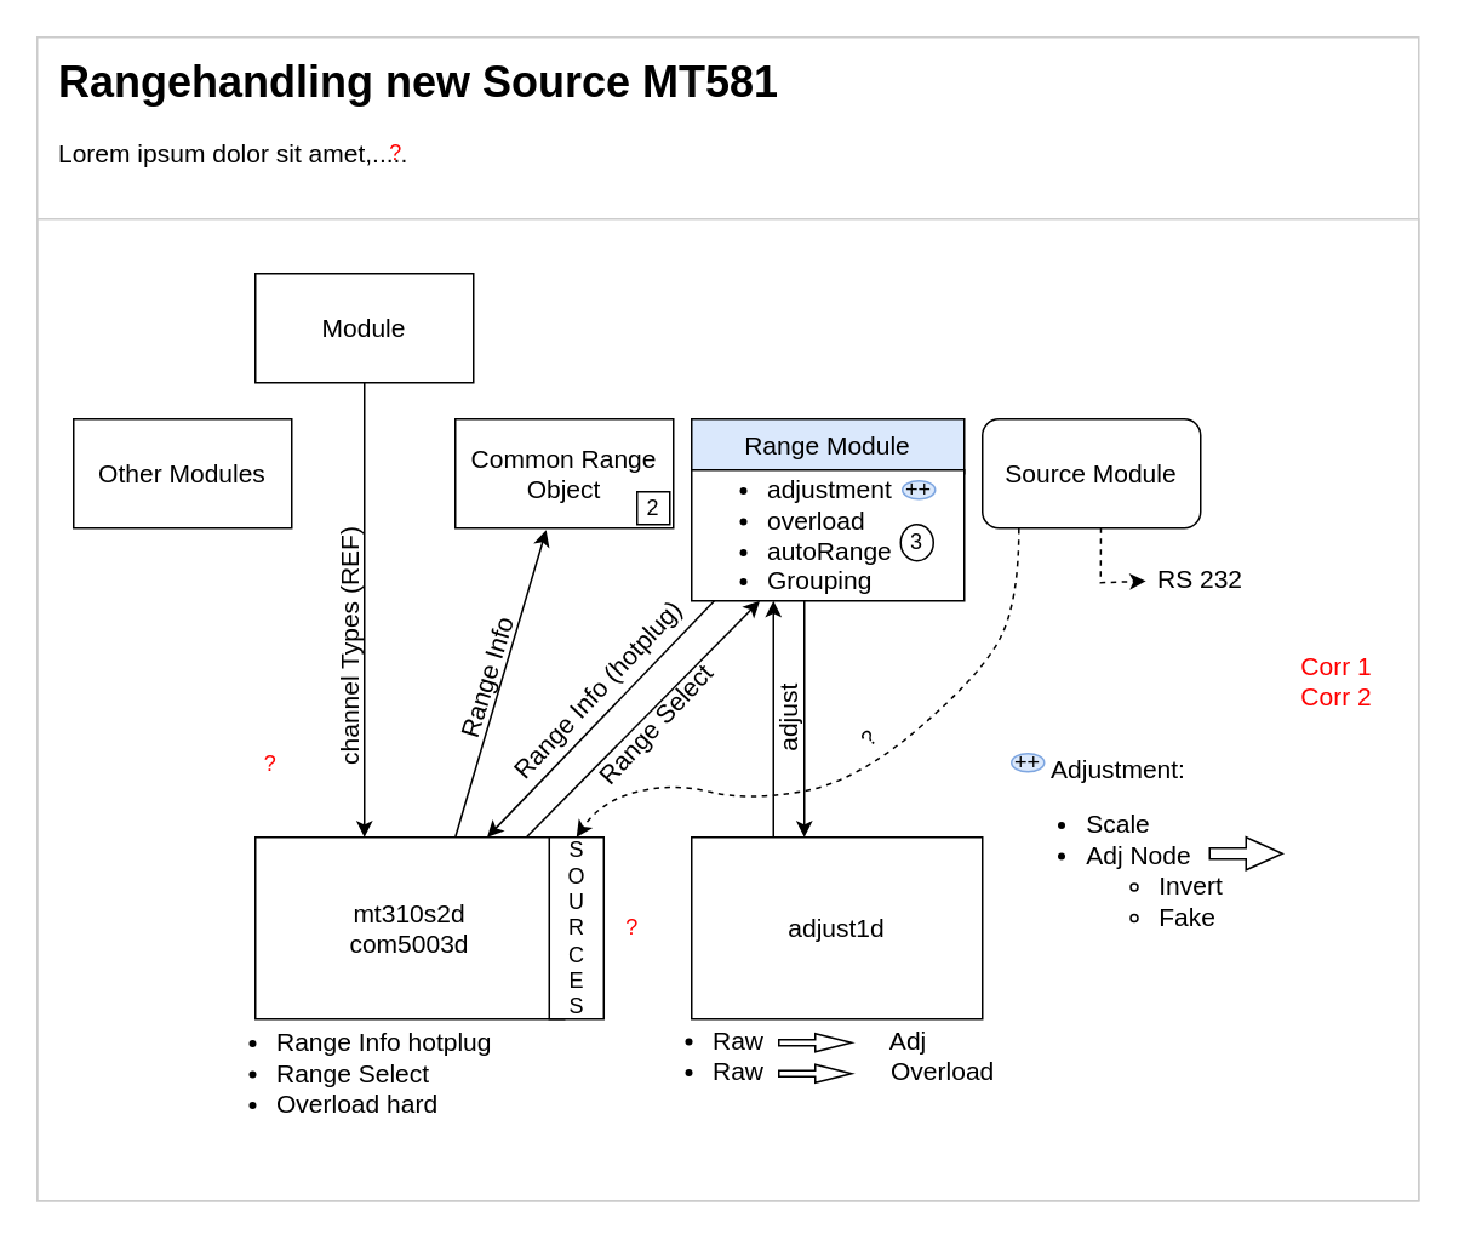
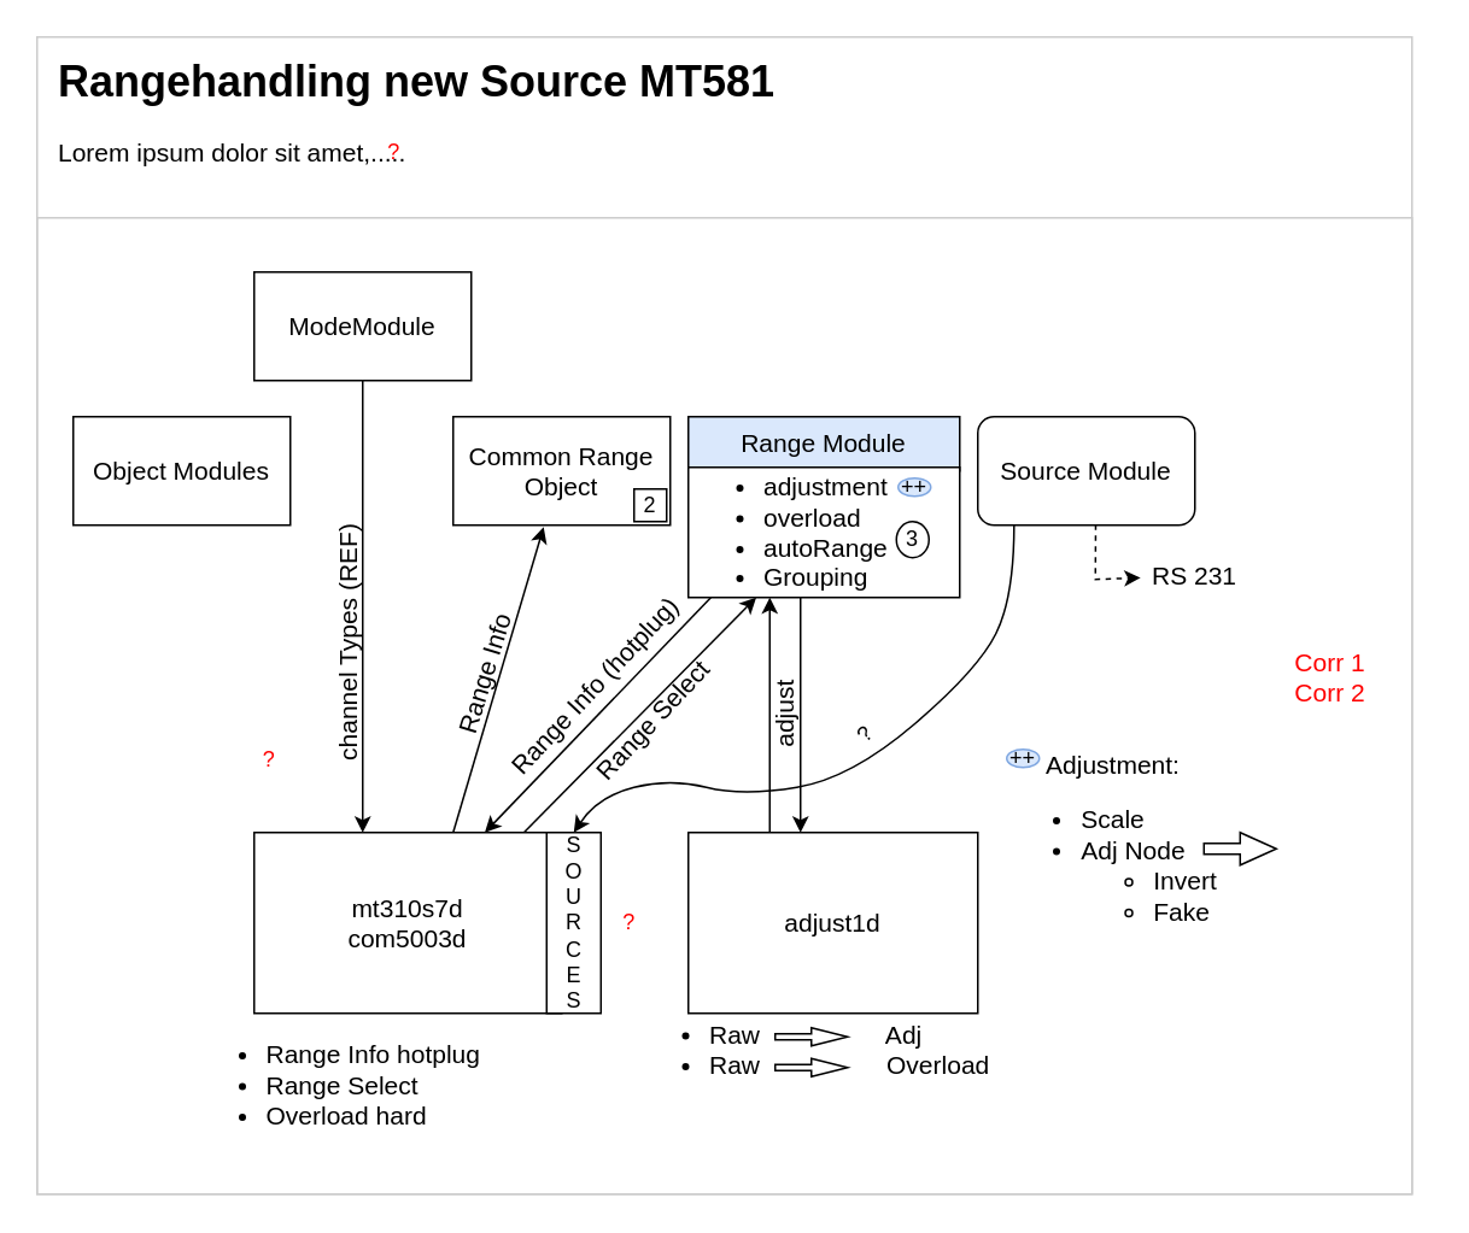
  <mxCell id="0" />
  <mxCell id="1" parent="0" />
  <mxCell id="2" value="" style="rounded=0;whiteSpace=wrap;html=1;strokeColor=#CCCCCC;fillColor=none;" parent="1" vertex="1"><mxGeometry x="20" y="120" width="760" height="540" as="geometry" /></mxCell>
  <mxCell id="3" value="" style="rounded=0;whiteSpace=wrap;html=1;strokeColor=#CCCCCC;fillColor=none;" parent="1" vertex="1"><mxGeometry x="20" y="20" width="760" height="640" as="geometry" /></mxCell>
- <mxCell id="4" value="&lt;font style=&quot;font-size: 14px;&quot;&gt;mt310s2d&lt;br&gt;com5003d&lt;/font&gt;" style="rounded=0;whiteSpace=wrap;html=1;" parent="1" vertex="1"><mxGeometry x="140" y="460" width="170" height="100" as="geometry" /></mxCell>
+ <mxCell id="4" value="&lt;font style=&quot;font-size: 14px;&quot;&gt;mt310s7d&lt;br&gt;com5003d&lt;/font&gt;" style="rounded=0;whiteSpace=wrap;html=1;" parent="1" vertex="1"><mxGeometry x="140" y="460" width="170" height="100" as="geometry" /></mxCell>
  <mxCell id="5" value="&lt;font style=&quot;font-size: 12px;&quot;&gt;S&lt;br&gt;O&lt;br&gt;U&lt;br&gt;R&lt;br&gt;C&lt;br&gt;E&lt;br&gt;S&lt;/font&gt;" style="rounded=0;whiteSpace=wrap;html=1;" parent="1" vertex="1"><mxGeometry x="301.68" y="460" width="30" height="100" as="geometry" /></mxCell>
  <mxCell id="6" value="&lt;font style=&quot;font-size: 14px;&quot;&gt;adjust1d&lt;/font&gt;" style="rounded=0;whiteSpace=wrap;html=1;" parent="1" vertex="1"><mxGeometry x="380" y="460" width="160" height="100" as="geometry" /></mxCell>
- <mxCell id="7" value="&lt;font style=&quot;font-size: 14px;&quot;&gt;Module&lt;/font&gt;" style="rounded=0;whiteSpace=wrap;html=1;" parent="1" vertex="1"><mxGeometry x="140" y="150" width="120" height="60" as="geometry" /></mxCell>
+ <mxCell id="7" value="&lt;font style=&quot;font-size: 14px;&quot;&gt;ModeModule&lt;/font&gt;" style="rounded=0;whiteSpace=wrap;html=1;" parent="1" vertex="1"><mxGeometry x="140" y="150" width="120" height="60" as="geometry" /></mxCell>
  <mxCell id="8" value="&lt;font style=&quot;font-size: 14px;&quot;&gt;Common Range&lt;br&gt;Object&lt;/font&gt;" style="rounded=0;whiteSpace=wrap;html=1;" parent="1" vertex="1"><mxGeometry x="250" y="230" width="120" height="60" as="geometry" /></mxCell>
  <mxCell id="9" value="2" style="whiteSpace=wrap;html=1;rounded=0;" parent="1" vertex="1"><mxGeometry x="350" y="270" width="18" height="18" as="geometry" /></mxCell>
  <mxCell id="10" value="&lt;font style=&quot;font-size: 14px;&quot;&gt;Range Module&lt;/font&gt;" style="rounded=0;whiteSpace=wrap;html=1;fillColor=#dae8fc;" parent="1" vertex="1"><mxGeometry x="380" y="230" width="150" height="30" as="geometry" /></mxCell>
  <mxCell id="11" value="&lt;div style=&quot;font-size: 14px;&quot;&gt;&lt;ul&gt;&lt;li&gt;&lt;div&gt;&lt;font style=&quot;font-size: 14px;&quot;&gt;adjustment&lt;/font&gt;&lt;/div&gt;&lt;/li&gt;&lt;li&gt;&lt;div&gt;&lt;font style=&quot;font-size: 14px;&quot;&gt;overload&lt;/font&gt;&lt;/div&gt;&lt;/li&gt;&lt;li&gt;&lt;div&gt;&lt;font style=&quot;font-size: 14px;&quot;&gt;autoRange&lt;/font&gt;&lt;/div&gt;&lt;/li&gt;&lt;li&gt;&lt;div&gt;&lt;font style=&quot;font-size: 14px;&quot;&gt;Grouping&lt;/font&gt;&lt;/div&gt;&lt;/li&gt;&lt;/ul&gt;&lt;/div&gt;" style="rounded=0;whiteSpace=wrap;html=1;align=left;labelPosition=center;verticalLabelPosition=middle;verticalAlign=middle;" parent="1" vertex="1"><mxGeometry x="380" y="258" width="150" height="72" as="geometry" /></mxCell>
  <mxCell id="12" value="3" style="ellipse;whiteSpace=wrap;html=1;" parent="1" vertex="1"><mxGeometry x="495" y="288" width="18" height="20" as="geometry" /></mxCell>
- <mxCell id="13" value="&lt;font style=&quot;font-size: 14px;&quot;&gt;Other Modules&lt;/font&gt;" style="rounded=0;whiteSpace=wrap;html=1;" parent="1" vertex="1"><mxGeometry x="40" y="230" width="120" height="60" as="geometry" /></mxCell>
- <mxCell id="14" value="&lt;div style=&quot;font-size: 14px;&quot; align=&quot;left&quot;&gt;&lt;ul&gt;&lt;li&gt;&lt;font style=&quot;font-size: 14px;&quot;&gt;Range Info hotplug&lt;br&gt;&lt;/font&gt;&lt;/li&gt;&lt;li&gt;&lt;font style=&quot;font-size: 14px;&quot;&gt;Range Select&lt;/font&gt;&lt;/li&gt;&lt;li&gt;&lt;font style=&quot;font-size: 14px;&quot;&gt;Overload hard&lt;/font&gt;&lt;/li&gt;&lt;/ul&gt;&lt;/div&gt;" style="text;html=1;align=left;verticalAlign=middle;whiteSpace=wrap;rounded=0;" parent="1" vertex="1"><mxGeometry x="110" y="565" width="190" height="50" as="geometry" /></mxCell>
+ <mxCell id="13" value="&lt;font style=&quot;font-size: 14px;&quot;&gt;Object Modules&lt;/font&gt;" style="rounded=0;whiteSpace=wrap;html=1;" parent="1" vertex="1"><mxGeometry x="40" y="230" width="120" height="60" as="geometry" /></mxCell>
+ <mxCell id="14" value="&lt;div style=&quot;font-size: 14px;&quot; align=&quot;left&quot;&gt;&lt;ul&gt;&lt;li&gt;&lt;font style=&quot;font-size: 14px;&quot;&gt;Range Info hotplug&lt;br&gt;&lt;/font&gt;&lt;/li&gt;&lt;li&gt;&lt;font style=&quot;font-size: 14px;&quot;&gt;Range Select&lt;/font&gt;&lt;/li&gt;&lt;li&gt;&lt;font style=&quot;font-size: 14px;&quot;&gt;Overload hard&lt;/font&gt;&lt;/li&gt;&lt;/ul&gt;&lt;/div&gt;" style="text;html=1;align=left;verticalAlign=middle;whiteSpace=wrap;rounded=0;" parent="1" vertex="1"><mxGeometry x="105" y="575" width="190" height="50" as="geometry" /></mxCell>
  <mxCell id="15" value="&lt;div style=&quot;font-size: 14px;&quot; align=&quot;left&quot;&gt;&lt;ul&gt;&lt;li&gt;&lt;font style=&quot;font-size: 14px;&quot;&gt;Raw &amp;nbsp; &amp;nbsp; &amp;nbsp;&amp;nbsp;&amp;nbsp;&amp;nbsp;&amp;nbsp;&amp;nbsp;&amp;nbsp;&amp;nbsp;&amp;nbsp;&amp;nbsp;&amp;nbsp;&amp;nbsp; Adj&lt;br&gt;&lt;/font&gt;&lt;/li&gt;&lt;li&gt;&lt;font style=&quot;font-size: 14px;&quot;&gt;Raw&amp;nbsp;&amp;nbsp;&amp;nbsp;&amp;nbsp;&amp;nbsp;&amp;nbsp;&amp;nbsp;&amp;nbsp;&amp;nbsp;&amp;nbsp;&amp;nbsp;&amp;nbsp;&amp;nbsp;&amp;nbsp;&amp;nbsp;&amp;nbsp;&amp;nbsp; Overload&lt;/font&gt;&lt;/li&gt;&lt;/ul&gt;&lt;/div&gt;" style="text;html=1;align=left;verticalAlign=middle;whiteSpace=wrap;rounded=0;" parent="1" vertex="1"><mxGeometry x="350" y="555" width="220" height="50" as="geometry" /></mxCell>
  <mxCell id="16" value="" style="endArrow=classic;html=1;rounded=0;exitX=0.5;exitY=1;exitDx=0;exitDy=0;" parent="1" source="7" edge="1"><mxGeometry width="50" height="50" relative="1" as="geometry"><mxPoint x="200" y="220" as="sourcePoint" /><mxPoint x="200" y="460" as="targetPoint" /></mxGeometry></mxCell>
  <mxCell id="17" value="&lt;font style=&quot;font-size: 14px;&quot;&gt;channel Types (REF)&lt;/font&gt;" style="text;html=1;align=center;verticalAlign=middle;whiteSpace=wrap;rounded=0;rotation=-90;" parent="1" vertex="1"><mxGeometry x="122" y="340" width="140" height="30" as="geometry" /></mxCell>
  <mxCell id="18" value="&lt;font style=&quot;font-size: 14px;&quot;&gt;Range Info (hotplug)&lt;/font&gt;" style="text;html=1;align=center;verticalAlign=middle;whiteSpace=wrap;rounded=0;rotation=313;" parent="1" vertex="1"><mxGeometry x="248.99" y="364.48" width="160" height="30" as="geometry" /></mxCell>
  <mxCell id="19" value="" style="endArrow=classic;html=1;rounded=0;exitX=0.878;exitY=-0.002;exitDx=0;exitDy=0;entryX=0.25;entryY=1;entryDx=0;entryDy=0;exitPerimeter=0;" parent="1" source="4" target="11" edge="1"><mxGeometry width="50" height="50" relative="1" as="geometry"><mxPoint x="260" y="440" as="sourcePoint" /><mxPoint x="282" y="290" as="targetPoint" /></mxGeometry></mxCell>
  <mxCell id="20" value="&lt;font style=&quot;font-size: 14px;&quot;&gt;Source Module&lt;/font&gt;" style="whiteSpace=wrap;html=1;rounded=1;" parent="1" vertex="1"><mxGeometry x="540" y="230" width="120" height="60" as="geometry" /></mxCell>
- <mxCell id="21" value="&lt;font style=&quot;font-size: 14px;&quot;&gt;RS 232&lt;/font&gt;" style="text;html=1;align=center;verticalAlign=middle;whiteSpace=wrap;rounded=0;" parent="1" vertex="1"><mxGeometry x="630" y="303" width="60" height="30" as="geometry" /></mxCell>
+ <mxCell id="21" value="&lt;font style=&quot;font-size: 14px;&quot;&gt;RS 231&lt;/font&gt;" style="text;html=1;align=center;verticalAlign=middle;whiteSpace=wrap;rounded=0;" parent="1" vertex="1"><mxGeometry x="630" y="303" width="60" height="30" as="geometry" /></mxCell>
  <mxCell id="22" value="" style="endArrow=classic;html=1;rounded=0;exitX=0.543;exitY=0.994;exitDx=0;exitDy=0;exitPerimeter=0;dashed=1;" parent="1" source="20" target="21" edge="1"><mxGeometry width="50" height="50" relative="1" as="geometry"><mxPoint x="730" y="490" as="sourcePoint" /><mxPoint x="780" y="440" as="targetPoint" /><Array as="points"><mxPoint x="605" y="320" /></Array></mxGeometry></mxCell>
  <mxCell id="23" value="&lt;font style=&quot;font-size: 14px;&quot;&gt;Adjustment:&lt;br&gt;&lt;/font&gt;&lt;ul style=&quot;font-size: 14px;&quot;&gt;&lt;li&gt;&lt;div align=&quot;left&quot;&gt;&lt;font style=&quot;font-size: 14px;&quot;&gt;Scale&lt;/font&gt;&lt;/div&gt;&lt;/li&gt;&lt;li&gt;&lt;div align=&quot;left&quot;&gt;&lt;font style=&quot;font-size: 14px;&quot;&gt;Adj Node&lt;/font&gt;&lt;/div&gt;&lt;/li&gt;&lt;ul&gt;&lt;li&gt;&lt;font style=&quot;font-size: 14px;&quot;&gt;Invert&lt;/font&gt;&lt;/li&gt;&lt;li&gt;&lt;div align=&quot;left&quot;&gt;&lt;font style=&quot;font-size: 14px;&quot;&gt;&lt;font style=&quot;font-size: 14px;&quot;&gt;Fake&lt;/font&gt;&lt;br&gt;&lt;/font&gt;&lt;/div&gt;&lt;/li&gt;&lt;/ul&gt;&lt;/ul&gt;" style="text;html=1;align=center;verticalAlign=middle;whiteSpace=wrap;rounded=0;" parent="1" vertex="1"><mxGeometry x="550" y="420" width="130" height="100" as="geometry" /></mxCell>
  <mxCell id="24" value="++" style="ellipse;whiteSpace=wrap;html=1;fillColor=#dae8fc;strokeColor=#7EA6E0;" parent="1" vertex="1"><mxGeometry x="496" y="264" width="18" height="10" as="geometry" /></mxCell>
  <mxCell id="25" value="" style="endArrow=none;html=1;rounded=0;endFill=0;startArrow=classic;startFill=1;" parent="1" edge="1"><mxGeometry width="50" height="50" relative="1" as="geometry"><mxPoint x="300" y="291" as="sourcePoint" /><mxPoint x="250" y="460" as="targetPoint" /></mxGeometry></mxCell>
  <mxCell id="26" value="&lt;font style=&quot;font-size: 14px;&quot;&gt;Range Select&lt;/font&gt;" style="text;html=1;align=center;verticalAlign=middle;whiteSpace=wrap;rounded=0;rotation=313;" parent="1" vertex="1"><mxGeometry x="314.16" y="383" width="93.68" height="30.68" as="geometry" /></mxCell>
  <mxCell id="27" value="" style="endArrow=classic;html=1;rounded=0;exitX=0.083;exitY=1;exitDx=0;exitDy=0;exitPerimeter=0;entryX=0.75;entryY=0;entryDx=0;entryDy=0;" parent="1" source="11" target="4" edge="1"><mxGeometry width="50" height="50" relative="1" as="geometry"><mxPoint x="310" y="301" as="sourcePoint" /><mxPoint x="260" y="470" as="targetPoint" /></mxGeometry></mxCell>
  <mxCell id="28" value="&lt;font style=&quot;font-size: 14px;&quot;&gt;Range Info&lt;/font&gt;" style="text;html=1;align=center;verticalAlign=middle;whiteSpace=wrap;rounded=0;rotation=287;" parent="1" vertex="1"><mxGeometry x="228.16" y="357.19" width="80" height="30" as="geometry" /></mxCell>
  <mxCell id="29" value="" style="endArrow=classic;html=1;rounded=0;exitX=0.5;exitY=0;exitDx=0;exitDy=0;" parent="1" edge="1"><mxGeometry width="50" height="50" relative="1" as="geometry"><mxPoint x="425" y="460" as="sourcePoint" /><mxPoint x="425" y="330" as="targetPoint" /></mxGeometry></mxCell>
  <mxCell id="30" value="" style="endArrow=none;html=1;rounded=0;exitX=0.5;exitY=0;exitDx=0;exitDy=0;endFill=0;startArrow=classic;startFill=1;" parent="1" edge="1"><mxGeometry width="50" height="50" relative="1" as="geometry"><mxPoint x="442" y="460" as="sourcePoint" /><mxPoint x="442" y="330" as="targetPoint" /></mxGeometry></mxCell>
  <mxCell id="31" value="&lt;font style=&quot;font-size: 14px;&quot;&gt;adjust&lt;/font&gt;" style="text;html=1;align=center;verticalAlign=middle;whiteSpace=wrap;rounded=0;rotation=270;" parent="1" vertex="1"><mxGeometry x="407.32" y="379" width="53.68" height="30.68" as="geometry" /></mxCell>
- <mxCell id="32" value="" style="curved=1;endArrow=classic;html=1;rounded=0;exitX=0.167;exitY=1;exitDx=0;exitDy=0;exitPerimeter=0;entryX=0.5;entryY=0;entryDx=0;entryDy=0;dashed=1;" parent="1" source="20" target="5" edge="1"><mxGeometry width="50" height="50" relative="1" as="geometry"><mxPoint x="430" y="440" as="sourcePoint" /><mxPoint x="480" y="390" as="targetPoint" /><Array as="points"><mxPoint x="560" y="330" /><mxPoint x="540" y="370" /><mxPoint x="470" y="430" /><mxPoint x="410" y="440" /><mxPoint x="370" y="430" /><mxPoint x="330" y="440" /></Array></mxGeometry></mxCell>
+ <mxCell id="32" value="" style="curved=1;endArrow=classic;html=1;rounded=0;exitX=0.167;exitY=1;exitDx=0;exitDy=0;exitPerimeter=0;entryX=0.5;entryY=0;entryDx=0;entryDy=0;" parent="1" source="20" target="5" edge="1"><mxGeometry width="50" height="50" relative="1" as="geometry"><mxPoint x="430" y="440" as="sourcePoint" /><mxPoint x="480" y="390" as="targetPoint" /><Array as="points"><mxPoint x="560" y="330" /><mxPoint x="540" y="370" /><mxPoint x="470" y="430" /><mxPoint x="410" y="440" /><mxPoint x="370" y="430" /><mxPoint x="330" y="440" /></Array></mxGeometry></mxCell>
  <mxCell id="33" value="?" style="text;html=1;align=center;verticalAlign=middle;whiteSpace=wrap;rounded=0;rotation=-45;" parent="1" vertex="1"><mxGeometry x="459" y="396" width="38" height="20" as="geometry" /></mxCell>
  <mxCell id="34" value="++" style="ellipse;whiteSpace=wrap;html=1;fillColor=#dae8fc;strokeColor=#7EA6E0;" parent="1" vertex="1"><mxGeometry x="556" y="414" width="18" height="10" as="geometry" /></mxCell>
  <mxCell id="35" value="" style="html=1;shadow=0;dashed=0;align=center;verticalAlign=middle;shape=mxgraph.arrows2.arrow;dy=0.67;dx=20;notch=0;" parent="1" vertex="1"><mxGeometry x="665" y="460" width="40" height="18" as="geometry" /></mxCell>
  <mxCell id="36" value="&lt;div style=&quot;font-size: 14px;&quot;&gt;&lt;font style=&quot;font-size: 14px;&quot; color=&quot;#ff0000&quot;&gt;Corr 1&lt;/font&gt;&lt;/div&gt;&lt;div style=&quot;font-size: 14px;&quot;&gt;&lt;font style=&quot;font-size: 14px;&quot; color=&quot;#ff0000&quot;&gt;Corr 2&lt;br&gt;&lt;/font&gt;&lt;/div&gt;" style="text;html=1;align=center;verticalAlign=middle;whiteSpace=wrap;rounded=0;" parent="1" vertex="1"><mxGeometry x="705" y="359" width="60" height="30" as="geometry" /></mxCell>
  <mxCell id="37" value="&lt;h1 style=&quot;margin-top: 0px;&quot;&gt;Rangehandling new Source MT581&lt;/h1&gt;&lt;p&gt;&lt;font style=&quot;font-size: 14px;&quot;&gt;Lorem ipsum dolor sit amet,.....&lt;/font&gt;&lt;/p&gt;" style="text;html=1;whiteSpace=wrap;overflow=hidden;rounded=0;" parent="1" vertex="1"><mxGeometry x="30" y="24" width="760" height="120" as="geometry" /></mxCell>
  <mxCell id="38" value="" style="html=1;shadow=0;dashed=0;align=center;verticalAlign=middle;shape=mxgraph.arrows2.arrow;dy=0.67;dx=20;notch=0;" parent="1" vertex="1"><mxGeometry x="428" y="568" width="40" height="10" as="geometry" /></mxCell>
  <mxCell id="39" value="" style="html=1;shadow=0;dashed=0;align=center;verticalAlign=middle;shape=mxgraph.arrows2.arrow;dy=0.67;dx=20;notch=0;" parent="1" vertex="1"><mxGeometry x="428" y="585" width="40" height="10" as="geometry" /></mxCell>
  <mxCell id="40" value="&lt;font color=&quot;#ff0000&quot;&gt;?&lt;/font&gt;" style="text;html=1;align=center;verticalAlign=middle;whiteSpace=wrap;rounded=0;" parent="1" vertex="1"><mxGeometry x="127.5" y="409.68" width="41" height="20" as="geometry" /></mxCell>
  <mxCell id="41" value="&lt;font color=&quot;#ff0000&quot;&gt;?&lt;/font&gt;" style="text;html=1;align=center;verticalAlign=middle;whiteSpace=wrap;rounded=0;" parent="1" vertex="1"><mxGeometry x="327" y="500" width="41" height="20" as="geometry" /></mxCell>
  <mxCell id="42" value="&lt;font color=&quot;#ff0000&quot;&gt;?&lt;/font&gt;" style="text;html=1;align=center;verticalAlign=middle;whiteSpace=wrap;rounded=0;" parent="1" vertex="1"><mxGeometry x="197" y="74" width="41" height="20" as="geometry" /></mxCell>
